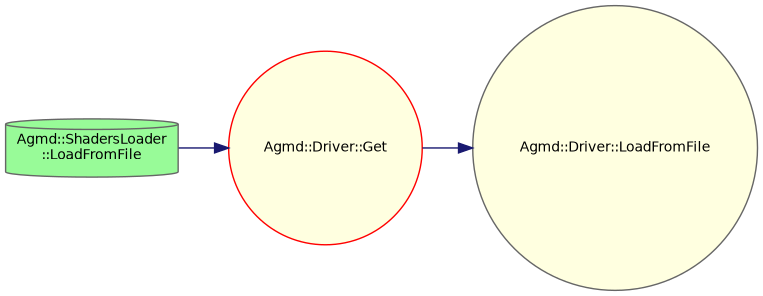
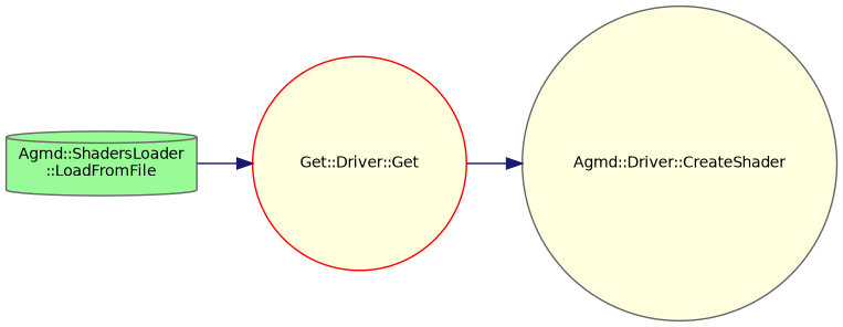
  digraph {
    rankdir=LR
    node [color=gray40 fillcolor=lightyellow fontname=Helvetica fontsize=10 shape=circle style=filled]
    edge [color=midnightblue fontname=Helvetica fontsize=10 labelfontname=Helvetica labelfontsize=10 style=solid]
    n1 [fillcolor=palegreen fontcolor=black height=0.2 label="Agmd::ShadersLoader\l::LoadFromFile" shape=cylinder width=0.4]
-   n2 [color=red height=0.2 label="Agmd::Driver::Get" width=0.4]
-   n3 [height=0.2 label="Agmd::Driver::LoadFromFile" width=0.4]
+   n2 [color=red height=0.2 label="Get::Driver::Get" width=0.4]
+   n3 [height=0.2 label="Agmd::Driver::CreateShader" width=0.4]
    n1 -> n2
    n2 -> n3
  }
